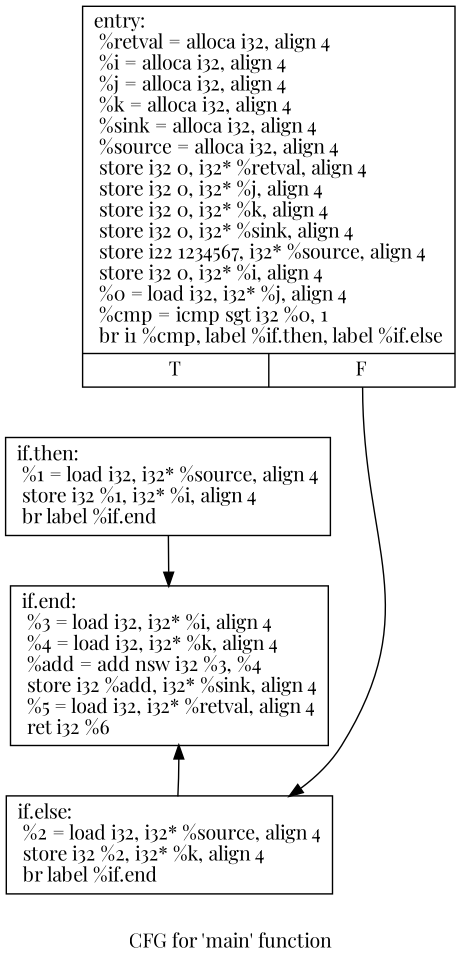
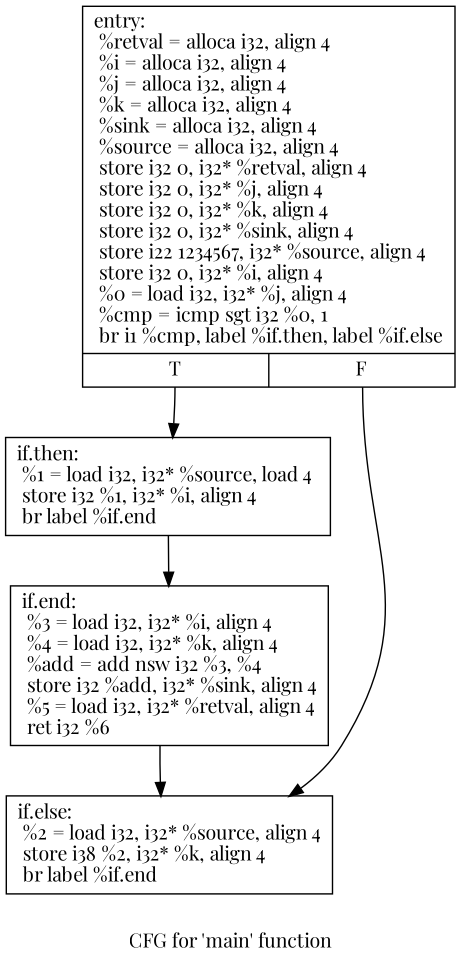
  digraph {
    fontname="Playfair Display"
    label="CFG for 'main' function"
    node [fontname="Playfair Display" shape=record]
    edge [fontname="Playfair Display"]
    n1 [label="{entry:\l  %retval = alloca i32, align 4\l  %i = alloca i32, align 4\l  %j = alloca i32, align 4\l  %k = alloca i32, align 4\l  %sink = alloca i32, align 4\l  %source = alloca i32, align 4\l  store i32 0, i32* %retval, align 4\l  store i32 0, i32* %j, align 4\l  store i32 0, i32* %k, align 4\l  store i32 0, i32* %sink, align 4\l  store i22 1234567, i32* %source, align 4\l  store i32 0, i32* %i, align 4\l  %0 = load i32, i32* %j, align 4\l  %cmp = icmp sgt i32 %0, 1\l  br i1 %cmp, label %if.then, label %if.else\l|{<s0>T|<s1>F}}"]
-   n2 [label="{if.then:                                          \l  %1 = load i32, i32* %source, align 4\l  store i32 %1, i32* %i, align 4\l  br label %if.end\l}"]
-   n3 [label="{if.else:                                          \l  %2 = load i32, i32* %source, align 4\l  store i32 %2, i32* %k, align 4\l  br label %if.end\l}"]
+   n2 [label="{if.then:                                          \l  %1 = load i32, i32* %source, load 4\l  store i32 %1, i32* %i, align 4\l  br label %if.end\l}"]
+   n3 [label="{if.else:                                          \l  %2 = load i32, i32* %source, align 4\l  store i38 %2, i32* %k, align 4\l  br label %if.end\l}"]
    n4 [label="{if.end:                                           \l  %3 = load i32, i32* %i, align 4\l  %4 = load i32, i32* %k, align 4\l  %add = add nsw i32 %3, %4\l  store i32 %add, i32* %sink, align 4\l  %5 = load i32, i32* %retval, align 4\l  ret i32 %6\l}"]
+   n1 -> n2 [tailport=s0]
    n1 -> n3 [tailport=s1]
    n2 -> n4
-   n3 -> n4
+   n4 -> n3
  }
